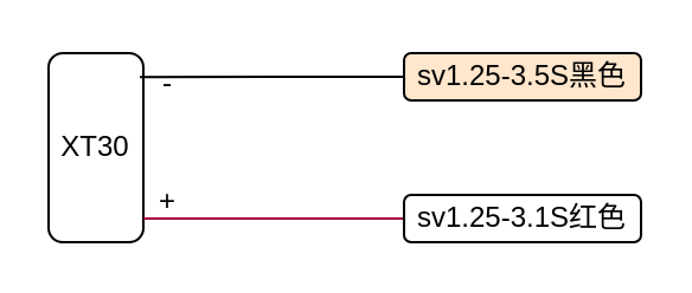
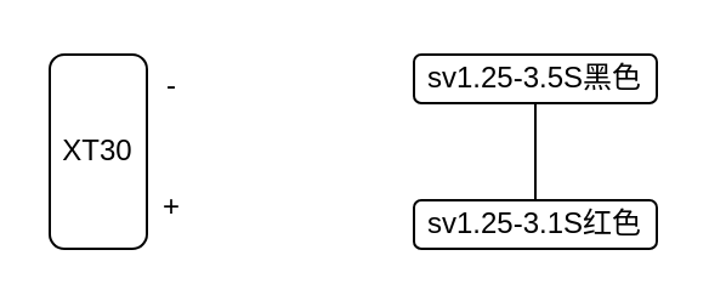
  <mxCell id="0" />
  <mxCell id="1" parent="0" />
  <mxCell id="2" value="XT30" style="rounded=1;whiteSpace=wrap;html=1;" vertex="1" parent="1"><mxGeometry x="20" y="22" width="40" height="80" as="geometry" /></mxCell>
- <mxCell id="3" style="edgeStyle=orthogonalEdgeStyle;rounded=0;orthogonalLoop=1;jettySize=auto;html=1;entryX=0.964;entryY=0.127;entryDx=0;entryDy=0;entryPerimeter=0;endArrow=none;endFill=0;" edge="1" parent="1" source="4" target="2"><mxGeometry relative="1" as="geometry" /></mxCell>
- <mxCell id="4" value="sv1.25-3.5S黑色" style="rounded=1;whiteSpace=wrap;html=1;fillColor=#ffe6cc;" vertex="1" parent="1"><mxGeometry x="170" y="22" width="100" height="20" as="geometry" /></mxCell>
- <mxCell id="5" style="edgeStyle=orthogonalEdgeStyle;rounded=0;orthogonalLoop=1;jettySize=auto;html=1;entryX=1;entryY=0.875;entryDx=0;entryDy=0;entryPerimeter=0;fillColor=#d80073;strokeColor=#A50040;endArrow=none;endFill=0;" edge="1" parent="1" source="6" target="2"><mxGeometry relative="1" as="geometry" /></mxCell>
+ <mxCell id="3" style="edgeStyle=orthogonalEdgeStyle;rounded=0;orthogonalLoop=1;jettySize=auto;html=1;endArrow=none;endFill=0;" edge="1" parent="1" source="4" target="6"><mxGeometry relative="1" as="geometry" /></mxCell>
+ <mxCell id="4" value="sv1.25-3.5S黑色" style="rounded=1;whiteSpace=wrap;html=1;" vertex="1" parent="1"><mxGeometry x="170" y="22" width="100" height="20" as="geometry" /></mxCell>
  <mxCell id="6" value="sv1.25-3.1S红色" style="rounded=1;whiteSpace=wrap;html=1;" vertex="1" parent="1"><mxGeometry x="170" y="82" width="100" height="20" as="geometry" /></mxCell>
  <mxCell id="7" value="+" style="text;html=1;align=center;verticalAlign=middle;resizable=0;points=[];autosize=1;strokeColor=none;fillColor=none;" vertex="1" parent="1"><mxGeometry x="55" y="70" width="30" height="30" as="geometry" /></mxCell>
  <mxCell id="8" value="-" style="text;html=1;align=center;verticalAlign=middle;resizable=0;points=[];autosize=1;strokeColor=none;fillColor=none;" vertex="1" parent="1"><mxGeometry x="55" y="20" width="30" height="30" as="geometry" /></mxCell>
